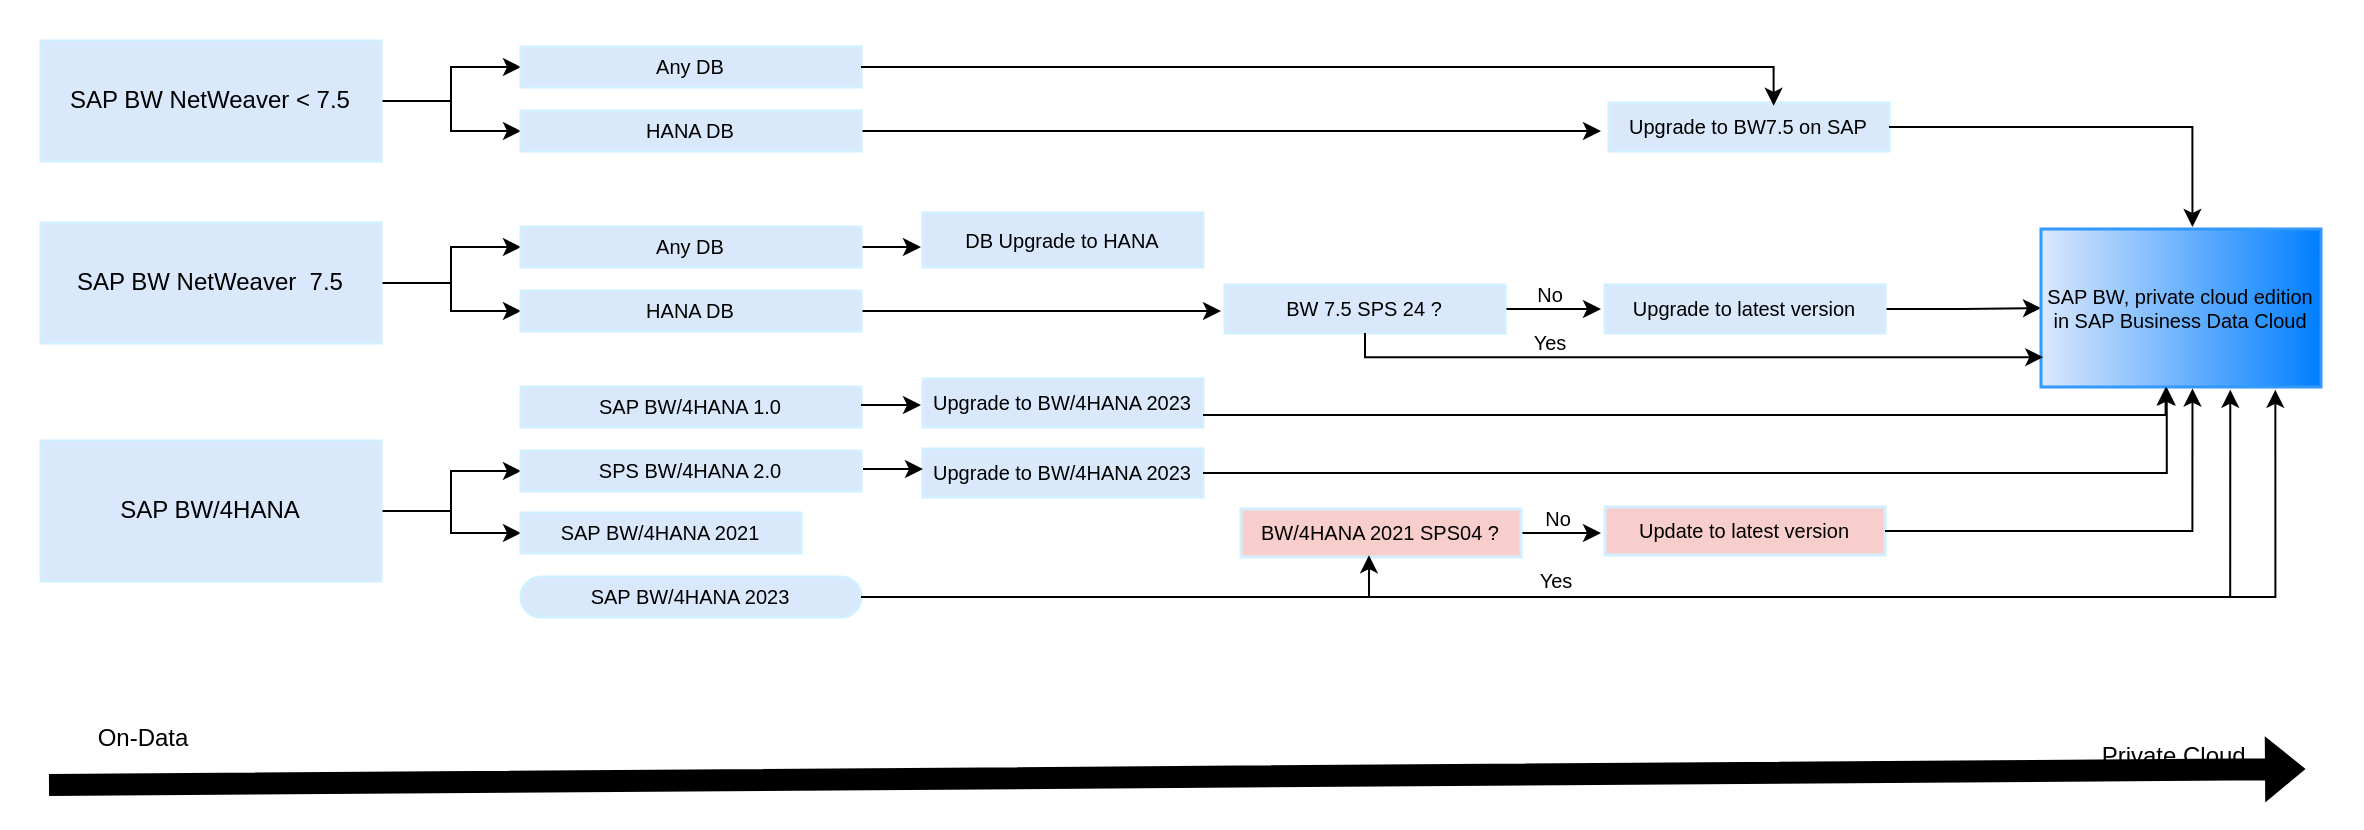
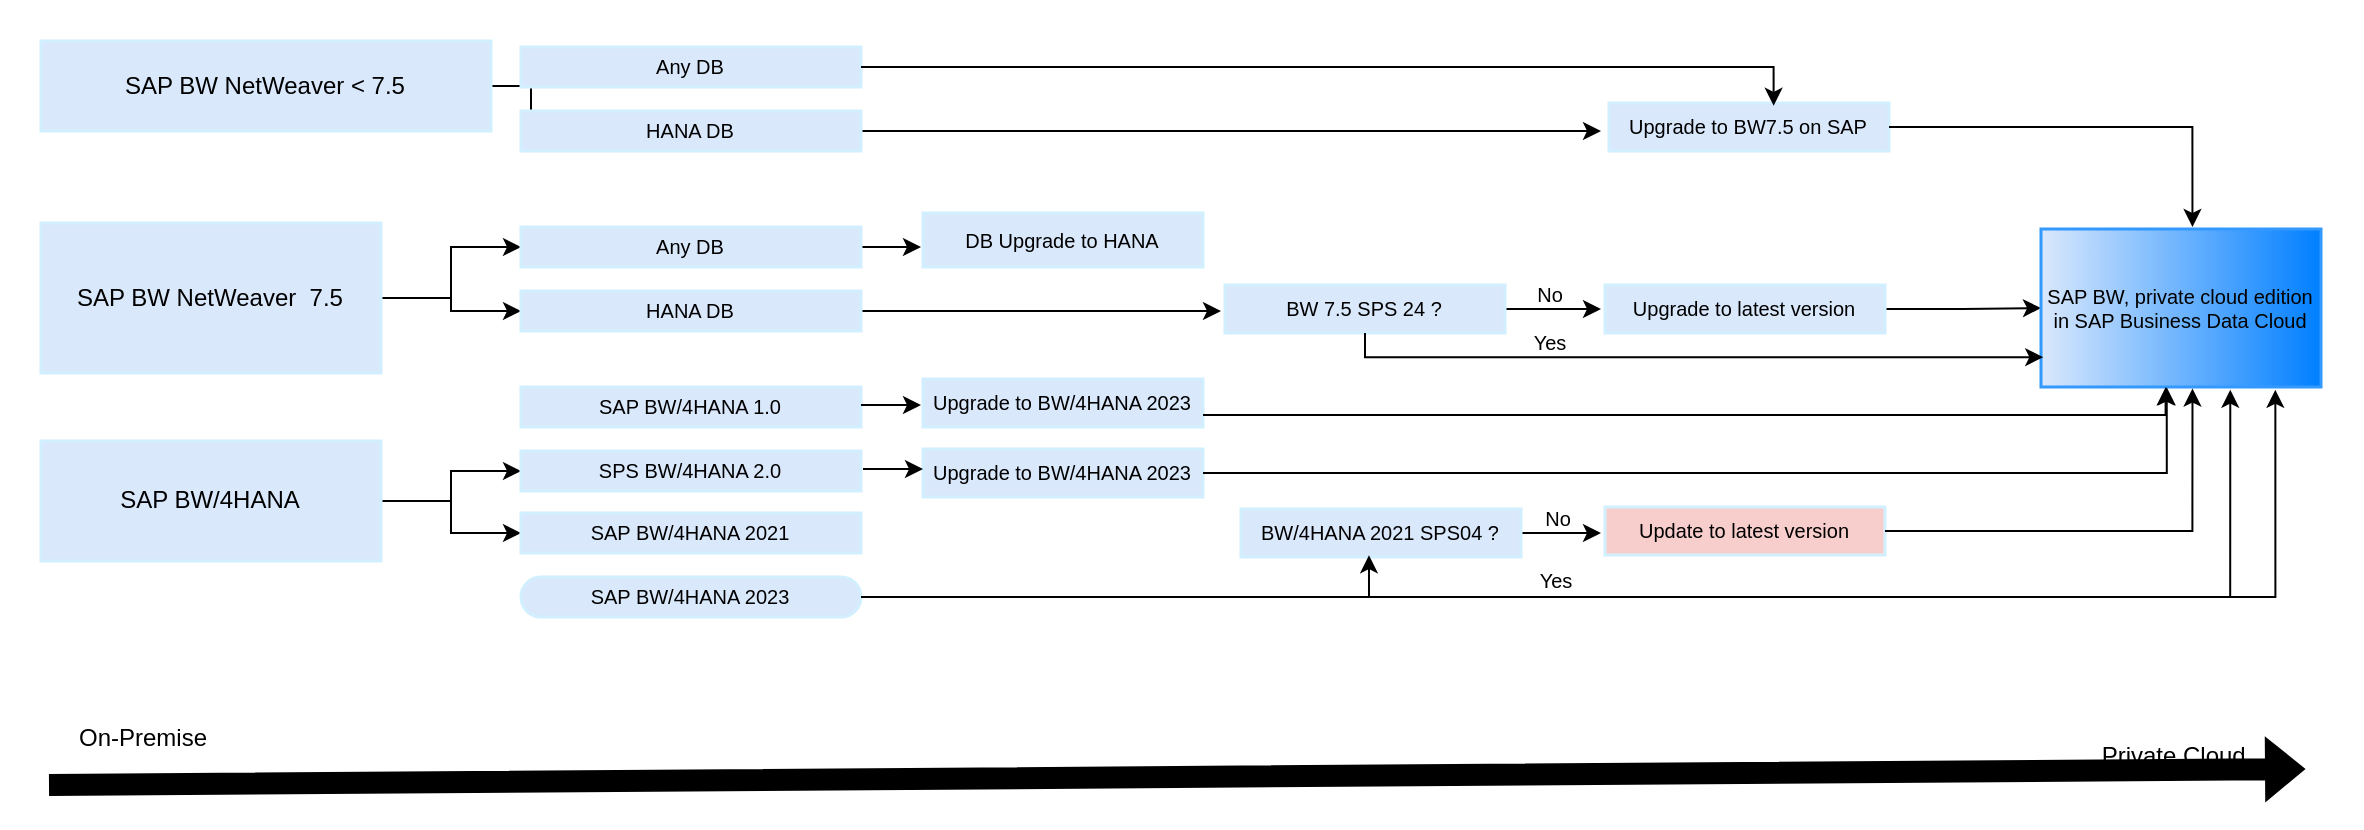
  <mxCell id="0" />
  <mxCell id="1" parent="0" />
  <mxCell id="2" style="edgeStyle=orthogonalEdgeStyle;rounded=0;orthogonalLoop=1;jettySize=auto;html=1;entryX=0;entryY=0.5;entryDx=0;entryDy=0;" edge="1" parent="1" source="4" target="13"><mxGeometry relative="1" as="geometry" /></mxCell>
  <mxCell id="3" style="edgeStyle=orthogonalEdgeStyle;rounded=0;orthogonalLoop=1;jettySize=auto;html=1;entryX=0;entryY=0.5;entryDx=0;entryDy=0;" edge="1" parent="1" source="4" target="12"><mxGeometry relative="1" as="geometry" /></mxCell>
- <mxCell id="4" value="SAP BW NetWeaver &amp;lt; 7.5" style="rounded=0;whiteSpace=wrap;html=1;strokeColor=#D1EFFF;fillColor=#dae8fc;arcSize=24;absoluteArcSize=1;imageWidth=64;imageHeight=64;strokeWidth=1.5;" vertex="1" parent="1"><mxGeometry x="20" y="20" width="170" height="60" as="geometry" /></mxCell>
+ <mxCell id="4" value="SAP BW NetWeaver &amp;lt; 7.5" style="rounded=0;whiteSpace=wrap;html=1;strokeColor=#D1EFFF;fillColor=#dae8fc;arcSize=24;absoluteArcSize=1;imageWidth=64;imageHeight=64;strokeWidth=1.5;" vertex="1" parent="1"><mxGeometry x="20" y="20" width="225" height="45" as="geometry" /></mxCell>
  <mxCell id="5" style="edgeStyle=orthogonalEdgeStyle;rounded=0;orthogonalLoop=1;jettySize=auto;html=1;entryX=0;entryY=0.5;entryDx=0;entryDy=0;" edge="1" parent="1" source="7" target="17"><mxGeometry relative="1" as="geometry" /></mxCell>
  <mxCell id="6" style="edgeStyle=orthogonalEdgeStyle;rounded=0;orthogonalLoop=1;jettySize=auto;html=1;entryX=0;entryY=0.5;entryDx=0;entryDy=0;" edge="1" parent="1" source="7" target="15"><mxGeometry relative="1" as="geometry" /></mxCell>
- <mxCell id="7" value="SAP BW NetWeaver&amp;nbsp; 7.5" style="rounded=0;whiteSpace=wrap;html=1;strokeColor=#D1EFFF;fillColor=#dae8fc;arcSize=24;absoluteArcSize=1;imageWidth=64;imageHeight=64;strokeWidth=1.5;" vertex="1" parent="1"><mxGeometry x="20" y="111" width="170" height="60" as="geometry" /></mxCell>
+ <mxCell id="7" value="SAP BW NetWeaver&amp;nbsp; 7.5" style="rounded=0;whiteSpace=wrap;html=1;strokeColor=#D1EFFF;fillColor=#dae8fc;arcSize=24;absoluteArcSize=1;imageWidth=64;imageHeight=64;strokeWidth=1.5;" vertex="1" parent="1"><mxGeometry x="20" y="111" width="170" height="75" as="geometry" /></mxCell>
  <mxCell id="8" style="edgeStyle=orthogonalEdgeStyle;rounded=0;orthogonalLoop=1;jettySize=auto;html=1;entryX=0;entryY=0.5;entryDx=0;entryDy=0;" edge="1" parent="1" source="10" target="18"><mxGeometry relative="1" as="geometry" /></mxCell>
  <mxCell id="9" style="edgeStyle=orthogonalEdgeStyle;rounded=0;orthogonalLoop=1;jettySize=auto;html=1;entryX=0;entryY=0.5;entryDx=0;entryDy=0;" edge="1" parent="1" source="10" target="21"><mxGeometry relative="1" as="geometry" /></mxCell>
- <mxCell id="10" value="SAP BW/4HANA" style="rounded=0;whiteSpace=wrap;html=1;strokeColor=#D1EFFF;fillColor=#dae8fc;arcSize=24;absoluteArcSize=1;imageWidth=64;imageHeight=64;strokeWidth=1.5;" vertex="1" parent="1"><mxGeometry x="20" y="220" width="170" height="70" as="geometry" /></mxCell>
+ <mxCell id="10" value="SAP BW/4HANA" style="rounded=0;whiteSpace=wrap;html=1;strokeColor=#D1EFFF;fillColor=#dae8fc;arcSize=24;absoluteArcSize=1;imageWidth=64;imageHeight=64;strokeWidth=1.5;" vertex="1" parent="1"><mxGeometry x="20" y="220" width="170" height="60" as="geometry" /></mxCell>
  <mxCell id="11" style="edgeStyle=orthogonalEdgeStyle;rounded=0;orthogonalLoop=1;jettySize=auto;html=1;" edge="1" parent="1" source="12"><mxGeometry relative="1" as="geometry"><mxPoint x="800" y="65" as="targetPoint" /></mxGeometry></mxCell>
  <mxCell id="12" value="HANA DB" style="rounded=0;whiteSpace=wrap;html=1;strokeColor=#D1EFFF;fillColor=#dae8fc;arcSize=24;absoluteArcSize=1;imageWidth=64;imageHeight=64;strokeWidth=1.5;fontSize=10;" vertex="1" parent="1"><mxGeometry x="260" y="55" width="170" height="20" as="geometry" /></mxCell>
  <mxCell id="13" value="Any DB" style="rounded=0;whiteSpace=wrap;html=1;strokeColor=#D1EFFF;fillColor=#dae8fc;arcSize=24;absoluteArcSize=1;imageWidth=64;imageHeight=64;strokeWidth=1.5;fontSize=10;" vertex="1" parent="1"><mxGeometry x="260" y="23" width="170" height="20" as="geometry" /></mxCell>
  <mxCell id="14" style="edgeStyle=orthogonalEdgeStyle;rounded=0;orthogonalLoop=1;jettySize=auto;html=1;" edge="1" parent="1" source="15"><mxGeometry relative="1" as="geometry"><mxPoint x="610" y="155" as="targetPoint" /></mxGeometry></mxCell>
  <mxCell id="15" value="HANA DB" style="rounded=0;whiteSpace=wrap;html=1;strokeColor=#D1EFFF;fillColor=#dae8fc;arcSize=24;absoluteArcSize=1;imageWidth=64;imageHeight=64;strokeWidth=1.5;fontSize=10;" vertex="1" parent="1"><mxGeometry x="260" y="145" width="170" height="20" as="geometry" /></mxCell>
  <mxCell id="16" style="edgeStyle=orthogonalEdgeStyle;rounded=0;orthogonalLoop=1;jettySize=auto;html=1;" edge="1" parent="1" source="17"><mxGeometry relative="1" as="geometry"><mxPoint x="460" y="123" as="targetPoint" /></mxGeometry></mxCell>
  <mxCell id="17" value="Any DB" style="rounded=0;whiteSpace=wrap;html=1;strokeColor=#D1EFFF;fillColor=#dae8fc;arcSize=24;absoluteArcSize=1;imageWidth=64;imageHeight=64;strokeWidth=1.5;fontSize=10;" vertex="1" parent="1"><mxGeometry x="260" y="113" width="170" height="20" as="geometry" /></mxCell>
  <mxCell id="18" value="SPS BW/4HANA 2.0" style="rounded=0;whiteSpace=wrap;html=1;strokeColor=#D1EFFF;fillColor=#dae8fc;arcSize=24;absoluteArcSize=1;imageWidth=64;imageHeight=64;strokeWidth=1.5;fontSize=10;" vertex="1" parent="1"><mxGeometry x="260" y="225" width="170" height="20" as="geometry" /></mxCell>
  <mxCell id="19" value="SAP BW/4HANA 1.0" style="rounded=0;whiteSpace=wrap;html=1;strokeColor=#D1EFFF;fillColor=#dae8fc;arcSize=24;absoluteArcSize=1;imageWidth=64;imageHeight=64;strokeWidth=1.5;fontSize=10;" vertex="1" parent="1"><mxGeometry x="260" y="193" width="170" height="20" as="geometry" /></mxCell>
  <mxCell id="20" value="SAP BW/4HANA 2023" style="whiteSpace=wrap;html=1;strokeColor=#D1EFFF;fillColor=#dae8fc;arcSize=24;absoluteArcSize=1;imageWidth=64;imageHeight=64;strokeWidth=1.5;fontSize=10;rounded=1;" vertex="1" parent="1"><mxGeometry x="260" y="288" width="170" height="20" as="geometry" /></mxCell>
- <mxCell id="21" value="SAP BW/4HANA 2021" style="rounded=0;whiteSpace=wrap;html=1;strokeColor=#D1EFFF;fillColor=#dae8fc;arcSize=24;absoluteArcSize=1;imageWidth=64;imageHeight=64;strokeWidth=1.5;fontSize=10;" vertex="1" parent="1"><mxGeometry x="260" y="256" width="140" height="20" as="geometry" /></mxCell>
+ <mxCell id="21" value="SAP BW/4HANA 2021" style="rounded=0;whiteSpace=wrap;html=1;strokeColor=#D1EFFF;fillColor=#dae8fc;arcSize=24;absoluteArcSize=1;imageWidth=64;imageHeight=64;strokeWidth=1.5;fontSize=10;" vertex="1" parent="1"><mxGeometry x="260" y="256" width="170" height="20" as="geometry" /></mxCell>
  <mxCell id="22" value="DB Upgrade to HANA" style="rounded=0;whiteSpace=wrap;html=1;strokeColor=#D1EFFF;fillColor=#dae8fc;arcSize=24;absoluteArcSize=1;imageWidth=64;imageHeight=64;strokeWidth=1.5;fontSize=10;" vertex="1" parent="1"><mxGeometry x="461" y="106" width="140" height="27" as="geometry" /></mxCell>
  <mxCell id="23" style="edgeStyle=orthogonalEdgeStyle;rounded=0;orthogonalLoop=1;jettySize=auto;html=1;" edge="1" parent="1" source="24"><mxGeometry relative="1" as="geometry"><mxPoint x="800" y="154" as="targetPoint" /></mxGeometry></mxCell>
  <mxCell id="24" value="BW 7.5 SPS 24 ?" style="rounded=0;whiteSpace=wrap;html=1;strokeColor=#D1EFFF;fillColor=#dae8fc;arcSize=24;absoluteArcSize=1;imageWidth=64;imageHeight=64;strokeWidth=1.5;fontSize=10;" vertex="1" parent="1"><mxGeometry x="612" y="142" width="140" height="24" as="geometry" /></mxCell>
  <mxCell id="25" value="Upgrade to BW/4HANA 2023" style="rounded=0;whiteSpace=wrap;html=1;strokeColor=#D1EFFF;fillColor=#dae8fc;arcSize=24;absoluteArcSize=1;imageWidth=64;imageHeight=64;strokeWidth=1.5;fontSize=10;" vertex="1" parent="1"><mxGeometry x="461" y="189" width="140" height="24" as="geometry" /></mxCell>
  <mxCell id="26" value="Upgrade to BW/4HANA 2023" style="rounded=0;whiteSpace=wrap;html=1;strokeColor=#D1EFFF;fillColor=#dae8fc;arcSize=24;absoluteArcSize=1;imageWidth=64;imageHeight=64;strokeWidth=1.5;fontSize=10;" vertex="1" parent="1"><mxGeometry x="461" y="224" width="140" height="24" as="geometry" /></mxCell>
  <mxCell id="27" style="edgeStyle=orthogonalEdgeStyle;rounded=0;orthogonalLoop=1;jettySize=auto;html=1;" edge="1" parent="1" source="28"><mxGeometry relative="1" as="geometry"><mxPoint x="800" y="266" as="targetPoint" /></mxGeometry></mxCell>
- <mxCell id="28" value="BW/4HANA 2021 SPS04 ?" style="rounded=0;whiteSpace=wrap;html=1;strokeColor=#D1EFFF;fillColor=#f8cecc;arcSize=24;absoluteArcSize=1;imageWidth=64;imageHeight=64;strokeWidth=1.5;fontSize=10;" vertex="1" parent="1"><mxGeometry x="620" y="254" width="140" height="24" as="geometry" /></mxCell>
+ <mxCell id="28" value="BW/4HANA 2021 SPS04 ?" style="rounded=0;whiteSpace=wrap;html=1;strokeColor=#D1EFFF;fillColor=#dae8fc;arcSize=24;absoluteArcSize=1;imageWidth=64;imageHeight=64;strokeWidth=1.5;fontSize=10;" vertex="1" parent="1"><mxGeometry x="620" y="254" width="140" height="24" as="geometry" /></mxCell>
  <mxCell id="29" style="edgeStyle=orthogonalEdgeStyle;rounded=0;orthogonalLoop=1;jettySize=auto;html=1;entryX=0;entryY=0.5;entryDx=0;entryDy=0;" edge="1" parent="1" source="30" target="34"><mxGeometry relative="1" as="geometry" /></mxCell>
  <mxCell id="30" value="Upgrade to latest version&lt;span style=&quot;color: rgba(0, 0, 0, 0); font-family: monospace; font-size: 0px; text-align: start; text-wrap-mode: nowrap;&quot;&gt;%3CmxGraphModel%3E%3Croot%3E%3CmxCell%20id%3D%220%22%2F%3E%3CmxCell%20id%3D%221%22%20parent%3D%220%22%2F%3E%3CmxCell%20id%3D%222%22%20value%3D%22BW%207.5%20SPS%2024%22%20style%3D%22rounded%3D0%3BwhiteSpace%3Dwrap%3Bhtml%3D1%3BstrokeColor%3D%23D1EFFF%3BfillColor%3D%23dae8fc%3BarcSize%3D24%3BabsoluteArcSize%3D1%3BimageWidth%3D64%3BimageHeight%3D64%3BstrokeWidth%3D1.5%3BfontSize%3D10%3B%22%20vertex%3D%221%22%20parent%3D%221%22%3E%3CmxGeometry%20x%3D%22870%22%20y%3D%22428%22%20width%3D%22140%22%20height%3D%2224%22%20as%3D%22geometry%22%2F%3E%3C%2FmxCell%3E%3C%2Froot%3E%3C%2FmxGraphModel%3E&lt;/span&gt;" style="rounded=0;whiteSpace=wrap;html=1;strokeColor=#D1EFFF;fillColor=#dae8fc;arcSize=24;absoluteArcSize=1;imageWidth=64;imageHeight=64;strokeWidth=1.5;fontSize=10;" vertex="1" parent="1"><mxGeometry x="802" y="142" width="140" height="24" as="geometry" /></mxCell>
  <mxCell id="31" value="Upgrade to BW7.5 on SAP" style="rounded=0;whiteSpace=wrap;html=1;strokeColor=#D1EFFF;fillColor=#dae8fc;arcSize=24;absoluteArcSize=1;imageWidth=64;imageHeight=64;strokeWidth=1.5;fontSize=10;" vertex="1" parent="1"><mxGeometry x="804" y="51" width="140" height="24" as="geometry" /></mxCell>
  <mxCell id="32" value="Update to latest version" style="rounded=0;whiteSpace=wrap;html=1;strokeColor=#D1EFFF;fillColor=#f8cecc;arcSize=24;absoluteArcSize=1;imageWidth=64;imageHeight=64;strokeWidth=1.5;fontSize=10;" vertex="1" parent="1"><mxGeometry x="802" y="253" width="140" height="24" as="geometry" /></mxCell>
  <mxCell id="33" style="edgeStyle=orthogonalEdgeStyle;rounded=0;orthogonalLoop=1;jettySize=auto;html=1;entryX=0.588;entryY=0.059;entryDx=0;entryDy=0;entryPerimeter=0;" edge="1" parent="1" source="13" target="31"><mxGeometry relative="1" as="geometry"><Array as="points"><mxPoint x="886" y="33" /></Array></mxGeometry></mxCell>
  <mxCell id="34" value="SAP BW, private cloud edition in SAP Business Data Cloud" style="rounded=0;whiteSpace=wrap;html=1;strokeColor=#3399FF;fillColor=#dae8fc;arcSize=24;absoluteArcSize=1;imageWidth=64;imageHeight=64;strokeWidth=1.5;fontSize=10;gradientColor=#007FFF;gradientDirection=east;" vertex="1" parent="1"><mxGeometry x="1020" y="114" width="140" height="79" as="geometry" /></mxCell>
  <mxCell id="35" style="edgeStyle=orthogonalEdgeStyle;rounded=0;orthogonalLoop=1;jettySize=auto;html=1;entryX=0.541;entryY=-0.013;entryDx=0;entryDy=0;entryPerimeter=0;" edge="1" parent="1" source="31" target="34"><mxGeometry relative="1" as="geometry" /></mxCell>
  <mxCell id="36" style="edgeStyle=orthogonalEdgeStyle;rounded=0;orthogonalLoop=1;jettySize=auto;html=1;entryX=0.541;entryY=1.01;entryDx=0;entryDy=0;entryPerimeter=0;" edge="1" parent="1" source="32" target="34"><mxGeometry relative="1" as="geometry" /></mxCell>
  <mxCell id="37" style="edgeStyle=orthogonalEdgeStyle;rounded=0;orthogonalLoop=1;jettySize=auto;html=1;entryX=0.008;entryY=0.811;entryDx=0;entryDy=0;entryPerimeter=0;" edge="1" parent="1" source="24" target="34"><mxGeometry relative="1" as="geometry"><Array as="points"><mxPoint x="682" y="179" /></Array></mxGeometry></mxCell>
  <mxCell id="38" value="&lt;font style=&quot;font-size: 10px;&quot;&gt;No&lt;/font&gt;" style="text;html=1;align=center;verticalAlign=middle;whiteSpace=wrap;rounded=0;" vertex="1" parent="1"><mxGeometry x="760" y="142" width="30" height="10" as="geometry" /></mxCell>
  <mxCell id="39" value="&lt;font style=&quot;font-size: 10px;&quot;&gt;Yes&lt;/font&gt;" style="text;html=1;align=center;verticalAlign=middle;whiteSpace=wrap;rounded=0;" vertex="1" parent="1"><mxGeometry x="760" y="166" width="30" height="10" as="geometry" /></mxCell>
  <mxCell id="40" value="&lt;font style=&quot;font-size: 10px;&quot;&gt;No&lt;/font&gt;" style="text;html=1;align=center;verticalAlign=middle;whiteSpace=wrap;rounded=0;" vertex="1" parent="1"><mxGeometry x="764" y="254" width="30" height="10" as="geometry" /></mxCell>
  <mxCell id="41" style="edgeStyle=orthogonalEdgeStyle;rounded=0;orthogonalLoop=1;jettySize=auto;html=1;entryX=0.676;entryY=1.017;entryDx=0;entryDy=0;entryPerimeter=0;exitX=0.457;exitY=0.963;exitDx=0;exitDy=0;exitPerimeter=0;startArrow=classic;startFill=1;" edge="1" parent="1" source="28" target="34"><mxGeometry relative="1" as="geometry" /></mxCell>
  <mxCell id="42" value="&lt;font style=&quot;font-size: 10px;&quot;&gt;Yes&lt;/font&gt;" style="text;html=1;align=center;verticalAlign=middle;whiteSpace=wrap;rounded=0;" vertex="1" parent="1"><mxGeometry x="763" y="285" width="30" height="10" as="geometry" /></mxCell>
  <mxCell id="43" style="edgeStyle=orthogonalEdgeStyle;rounded=0;orthogonalLoop=1;jettySize=auto;html=1;entryX=0.445;entryY=1.002;entryDx=0;entryDy=0;entryPerimeter=0;exitX=1;exitY=0.75;exitDx=0;exitDy=0;" edge="1" parent="1" source="25" target="34"><mxGeometry relative="1" as="geometry"><Array as="points"><mxPoint x="1082" y="207" /></Array></mxGeometry></mxCell>
  <mxCell id="44" style="edgeStyle=orthogonalEdgeStyle;rounded=0;orthogonalLoop=1;jettySize=auto;html=1;entryX=0.449;entryY=1.002;entryDx=0;entryDy=0;entryPerimeter=0;" edge="1" parent="1" source="26" target="34"><mxGeometry relative="1" as="geometry" /></mxCell>
  <mxCell id="45" style="edgeStyle=orthogonalEdgeStyle;rounded=0;orthogonalLoop=1;jettySize=auto;html=1;strokeColor=default;align=center;verticalAlign=middle;fontFamily=Helvetica;fontSize=11;fontColor=default;labelBackgroundColor=default;endArrow=classic;" edge="1" parent="1"><mxGeometry relative="1" as="geometry"><mxPoint x="460" y="202" as="targetPoint" /><mxPoint x="430" y="202" as="sourcePoint" /></mxGeometry></mxCell>
  <mxCell id="46" style="edgeStyle=orthogonalEdgeStyle;rounded=0;orthogonalLoop=1;jettySize=auto;html=1;entryX=0.837;entryY=1.018;entryDx=0;entryDy=0;entryPerimeter=0;" edge="1" parent="1" source="20" target="34"><mxGeometry relative="1" as="geometry" /></mxCell>
  <mxCell id="47" style="edgeStyle=orthogonalEdgeStyle;rounded=0;orthogonalLoop=1;jettySize=auto;html=1;strokeColor=default;align=center;verticalAlign=middle;fontFamily=Helvetica;fontSize=11;fontColor=default;labelBackgroundColor=default;endArrow=classic;" edge="1" parent="1"><mxGeometry relative="1" as="geometry"><mxPoint x="461" y="234" as="targetPoint" /><mxPoint x="431" y="234" as="sourcePoint" /></mxGeometry></mxCell>
  <mxCell id="48" value="" style="shape=flexArrow;endArrow=classic;html=1;rounded=0;fillColor=default;gradientColor=light-dark(#D1EFFF,#102937);gradientDirection=east;" edge="1" parent="1"><mxGeometry width="50" height="50" relative="1" as="geometry"><mxPoint x="24" y="392" as="sourcePoint" /><mxPoint x="1152" y="384" as="targetPoint" /><Array as="points" /></mxGeometry></mxCell>
- <mxCell id="49" value="On-Data" style="text;html=1;align=center;verticalAlign=middle;whiteSpace=wrap;rounded=0;" vertex="1" parent="1"><mxGeometry x="24" y="354" width="95" height="30" as="geometry" /></mxCell>
+ <mxCell id="49" value="On-Premise" style="text;html=1;align=center;verticalAlign=middle;whiteSpace=wrap;rounded=0;" vertex="1" parent="1"><mxGeometry x="24" y="354" width="95" height="30" as="geometry" /></mxCell>
  <mxCell id="50" value="Private Cloud&amp;nbsp;" style="text;html=1;align=center;verticalAlign=middle;whiteSpace=wrap;rounded=0;" vertex="1" parent="1"><mxGeometry x="1041" y="363" width="95" height="30" as="geometry" /></mxCell>
